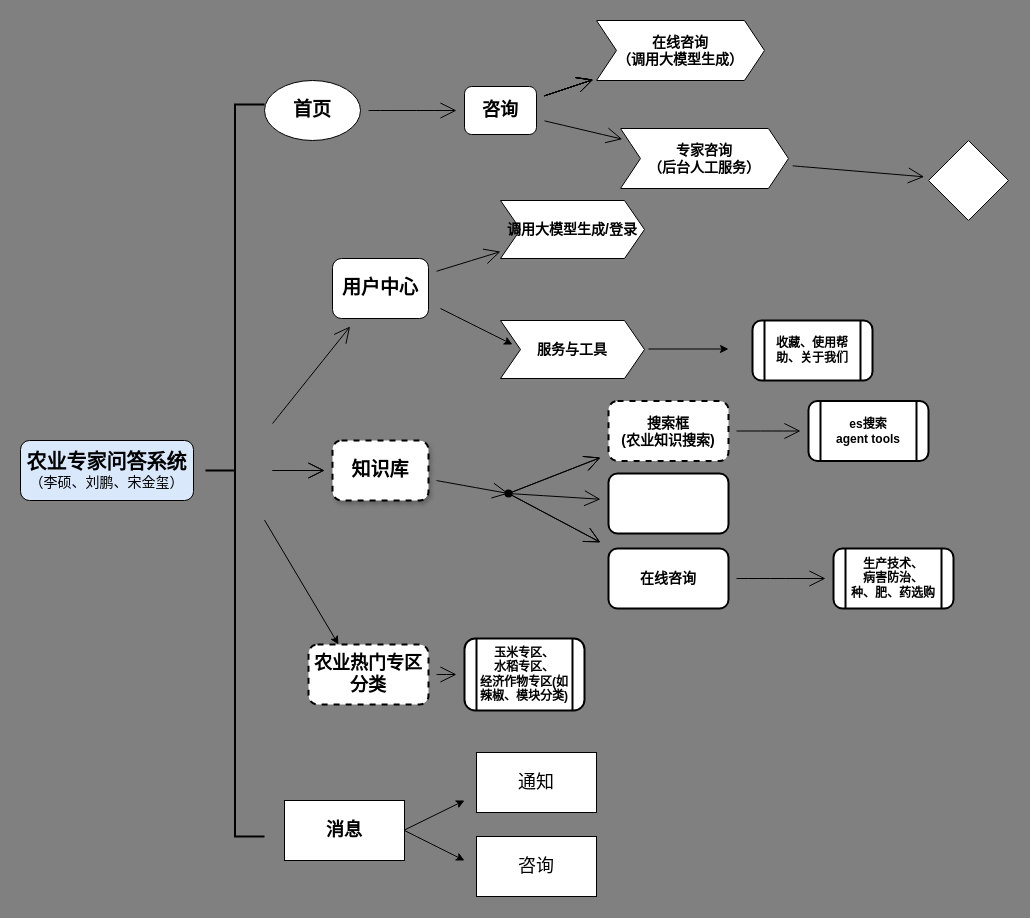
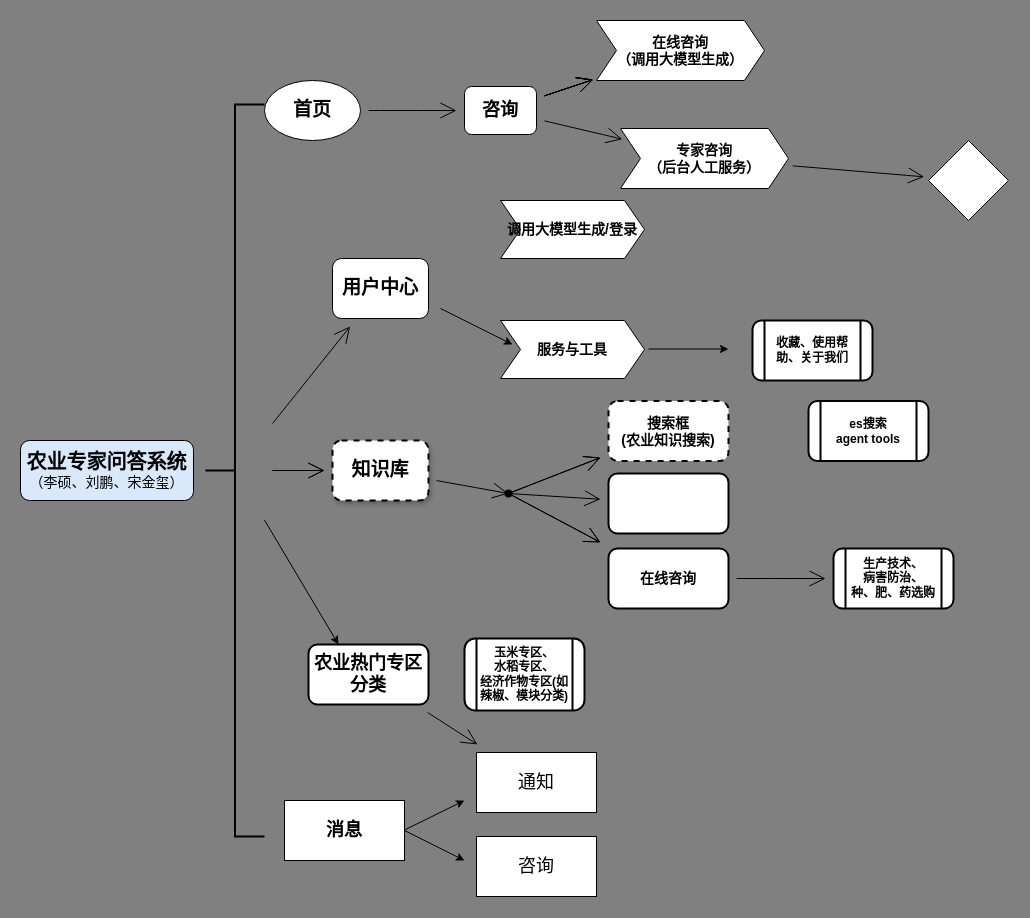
  <mxCell id="0" />
  <mxCell id="1" parent="0" />
  <mxCell id="2" value="&lt;font size=&quot;1&quot;&gt;&lt;span style=&quot;font-size: 14px&quot;&gt;&lt;span style=&quot;font-weight: bold ; font-size: 20px&quot;&gt;农业专家问答系统&lt;/span&gt;&lt;br&gt;（李硕、刘鹏、宋金玺）&lt;br&gt;&lt;/span&gt;&lt;/font&gt;" style="rounded=1;whiteSpace=wrap;html=1;hachureGap=4;pointerEvents=0;labelBackgroundColor=none;spacing=4;spacingBottom=0;fillColor=#dae8fc;" parent="1" vertex="1"><mxGeometry x="20" y="440" width="173" height="60" as="geometry" /></mxCell>
  <mxCell id="3" value="" style="edgeStyle=none;curved=1;rounded=0;orthogonalLoop=1;jettySize=auto;html=1;endArrow=open;startSize=14;endSize=14;sourcePerimeterSpacing=8;targetPerimeterSpacing=8;" parent="1" source="6" target="20" edge="1"><mxGeometry relative="1" as="geometry" /></mxCell>
  <mxCell id="4" value="" style="edgeStyle=none;curved=1;rounded=0;orthogonalLoop=1;jettySize=auto;html=1;endArrow=open;startSize=14;endSize=14;sourcePerimeterSpacing=8;targetPerimeterSpacing=8;" parent="1" source="6" target="23" edge="1"><mxGeometry relative="1" as="geometry" /></mxCell>
  <mxCell id="5" value="" style="edgeStyle=none;curved=1;rounded=0;orthogonalLoop=1;jettySize=auto;html=1;endArrow=open;startSize=14;endSize=14;sourcePerimeterSpacing=8;targetPerimeterSpacing=8;" parent="1" target="23" edge="1"><mxGeometry relative="1" as="geometry"><mxPoint x="272" y="470" as="sourcePoint" /></mxGeometry></mxCell>
  <mxCell id="6" value="" style="strokeWidth=2;html=1;shape=mxgraph.flowchart.annotation_2;align=left;labelPosition=right;pointerEvents=1;hachureGap=4;rounded=1;labelBackgroundColor=none;" parent="1" vertex="1"><mxGeometry x="205" y="104" width="59" height="732" as="geometry" /></mxCell>
  <mxCell id="7" value="" style="edgeStyle=none;curved=1;rounded=0;orthogonalLoop=1;jettySize=auto;html=1;endArrow=open;startSize=14;endSize=14;sourcePerimeterSpacing=8;targetPerimeterSpacing=8;" parent="1" source="8" target="15" edge="1"><mxGeometry relative="1" as="geometry" /></mxCell>
  <mxCell id="8" value="&lt;font style=&quot;font-size: 19px&quot;&gt;&lt;b&gt;首页&lt;/b&gt;&lt;/font&gt;" style="ellipse;whiteSpace=wrap;html=1;hachureGap=4;pointerEvents=0;labelBackgroundColor=none;" parent="1" vertex="1"><mxGeometry x="264" y="80" width="96" height="60" as="geometry" /></mxCell>
  <mxCell id="9" value="" style="edgeStyle=none;curved=1;rounded=0;orthogonalLoop=1;jettySize=auto;html=1;endArrow=open;startSize=14;endSize=14;sourcePerimeterSpacing=8;targetPerimeterSpacing=8;" parent="1" source="15" target="16" edge="1"><mxGeometry relative="1" as="geometry" /></mxCell>
  <mxCell id="10" value="" style="edgeStyle=none;curved=1;rounded=0;orthogonalLoop=1;jettySize=auto;html=1;endArrow=open;startSize=14;endSize=14;sourcePerimeterSpacing=8;targetPerimeterSpacing=8;" parent="1" source="15" target="16" edge="1"><mxGeometry relative="1" as="geometry" /></mxCell>
  <mxCell id="11" value="" style="edgeStyle=none;curved=1;rounded=0;orthogonalLoop=1;jettySize=auto;html=1;endArrow=open;startSize=14;endSize=14;sourcePerimeterSpacing=8;targetPerimeterSpacing=8;" parent="1" source="15" target="16" edge="1"><mxGeometry relative="1" as="geometry" /></mxCell>
  <mxCell id="12" value="" style="edgeStyle=none;curved=1;rounded=0;orthogonalLoop=1;jettySize=auto;html=1;endArrow=open;startSize=14;endSize=14;sourcePerimeterSpacing=8;targetPerimeterSpacing=8;" parent="1" source="15" target="16" edge="1"><mxGeometry relative="1" as="geometry" /></mxCell>
  <mxCell id="13" value="" style="edgeStyle=none;curved=1;rounded=0;orthogonalLoop=1;jettySize=auto;html=1;endArrow=open;startSize=14;endSize=14;sourcePerimeterSpacing=8;targetPerimeterSpacing=8;" parent="1" source="15" target="16" edge="1"><mxGeometry relative="1" as="geometry" /></mxCell>
  <mxCell id="14" value="" style="edgeStyle=none;curved=1;rounded=0;orthogonalLoop=1;jettySize=auto;html=1;endArrow=open;startSize=14;endSize=14;sourcePerimeterSpacing=8;targetPerimeterSpacing=8;" parent="1" source="15" target="18" edge="1"><mxGeometry relative="1" as="geometry" /></mxCell>
  <mxCell id="15" value="&lt;font style=&quot;font-size: 18px&quot;&gt;咨询&lt;/font&gt;" style="whiteSpace=wrap;html=1;rounded=1;hachureGap=4;fontStyle=1" parent="1" vertex="1"><mxGeometry x="464" y="86" width="72" height="48" as="geometry" /></mxCell>
  <mxCell id="16" value="&lt;font style=&quot;font-size: 14px&quot;&gt;在线咨询&lt;br&gt;（调用大模型生成）&lt;br&gt;&lt;/font&gt;" style="shape=step;perimeter=stepPerimeter;whiteSpace=wrap;html=1;fixedSize=1;rounded=1;fontStyle=1;hachureGap=4;arcSize=1;" parent="1" vertex="1"><mxGeometry x="596" y="20" width="168" height="60" as="geometry" /></mxCell>
  <mxCell id="17" value="" style="edgeStyle=none;curved=1;rounded=0;orthogonalLoop=1;jettySize=auto;html=1;endArrow=open;startSize=14;endSize=14;sourcePerimeterSpacing=8;targetPerimeterSpacing=8;" parent="1" source="18" target="40" edge="1"><mxGeometry relative="1" as="geometry" /></mxCell>
  <mxCell id="18" value="&lt;font style=&quot;font-size: 14px&quot;&gt;专家咨询&lt;br&gt;（后台人工服务）&lt;br&gt;&lt;/font&gt;" style="shape=step;perimeter=stepPerimeter;whiteSpace=wrap;html=1;fixedSize=1;rounded=1;fontStyle=1;hachureGap=4;arcSize=1;" parent="1" vertex="1"><mxGeometry x="620" y="128" width="168" height="60" as="geometry" /></mxCell>
- <mxCell id="19" value="" style="edgeStyle=none;curved=1;rounded=0;orthogonalLoop=1;jettySize=auto;html=1;endArrow=open;startSize=14;endSize=14;sourcePerimeterSpacing=8;targetPerimeterSpacing=8;" parent="1" source="20" target="21" edge="1"><mxGeometry relative="1" as="geometry" /></mxCell>
  <mxCell id="20" value="&lt;span style=&quot;font-size: 19px&quot;&gt;&lt;b&gt;用户中心&lt;/b&gt;&lt;/span&gt;" style="rounded=1;whiteSpace=wrap;html=1;hachureGap=4;pointerEvents=0;labelBackgroundColor=none;" parent="1" vertex="1"><mxGeometry x="332" y="258" width="96" height="60" as="geometry" /></mxCell>
  <mxCell id="21" value="&lt;font style=&quot;font-size: 14px&quot;&gt;&lt;b&gt;调用大模型生成/登录&lt;/b&gt;&lt;/font&gt;" style="shape=step;perimeter=stepPerimeter;whiteSpace=wrap;html=1;fixedSize=1;rounded=1;hachureGap=4;arcSize=0;" parent="1" vertex="1"><mxGeometry x="500" y="200" width="144" height="58" as="geometry" /></mxCell>
  <mxCell id="22" value="" style="edgeStyle=none;curved=1;rounded=0;orthogonalLoop=1;jettySize=auto;html=1;endArrow=open;startSize=14;endSize=14;sourcePerimeterSpacing=8;targetPerimeterSpacing=8;" parent="1" source="23" target="29" edge="1"><mxGeometry relative="1" as="geometry" /></mxCell>
  <mxCell id="23" value="&lt;b style=&quot;font-size: 19px&quot;&gt;知识库&lt;/b&gt;" style="whiteSpace=wrap;html=1;rounded=1;align=center;strokeWidth=2;hachureGap=4;shadow=1;dashed=1;" parent="1" vertex="1"><mxGeometry x="332" y="440" width="96" height="60" as="geometry" /></mxCell>
  <mxCell id="24" value="" style="edgeStyle=none;curved=1;rounded=0;orthogonalLoop=1;jettySize=auto;html=1;endArrow=open;startSize=14;endSize=14;sourcePerimeterSpacing=8;targetPerimeterSpacing=8;" parent="1" source="29" target="31" edge="1"><mxGeometry relative="1" as="geometry" /></mxCell>
  <mxCell id="25" value="" style="edgeStyle=none;curved=1;rounded=0;orthogonalLoop=1;jettySize=auto;html=1;endArrow=open;startSize=14;endSize=14;sourcePerimeterSpacing=8;targetPerimeterSpacing=8;" parent="1" source="29" target="31" edge="1"><mxGeometry relative="1" as="geometry" /></mxCell>
  <mxCell id="26" value="" style="edgeStyle=none;curved=1;rounded=0;orthogonalLoop=1;jettySize=auto;html=1;endArrow=open;startSize=14;endSize=14;sourcePerimeterSpacing=8;targetPerimeterSpacing=8;" parent="1" source="29" target="33" edge="1"><mxGeometry relative="1" as="geometry" /></mxCell>
  <mxCell id="27" value="" style="edgeStyle=none;curved=1;rounded=0;orthogonalLoop=1;jettySize=auto;html=1;endArrow=open;startSize=14;endSize=14;sourcePerimeterSpacing=8;targetPerimeterSpacing=8;" parent="1" source="29" target="33" edge="1"><mxGeometry relative="1" as="geometry" /></mxCell>
  <mxCell id="28" value="" style="edgeStyle=none;curved=1;rounded=0;orthogonalLoop=1;jettySize=auto;html=1;endArrow=open;startSize=14;endSize=14;sourcePerimeterSpacing=8;targetPerimeterSpacing=8;" parent="1" source="29" target="41" edge="1"><mxGeometry relative="1" as="geometry" /></mxCell>
  <mxCell id="29" value="" style="shape=waypoint;size=6;pointerEvents=1;points=[];fillColor=#ffffff;resizable=0;rotatable=0;perimeter=centerPerimeter;snapToPoint=1;rounded=1;strokeWidth=2;hachureGap=4;" parent="1" vertex="1"><mxGeometry x="488" y="473" width="40" height="40" as="geometry" /></mxCell>
- <mxCell id="30" value="" style="edgeStyle=none;curved=1;rounded=0;orthogonalLoop=1;jettySize=auto;html=1;endArrow=open;startSize=14;endSize=14;sourcePerimeterSpacing=8;targetPerimeterSpacing=8;" parent="1" source="31" target="35" edge="1"><mxGeometry relative="1" as="geometry" /></mxCell>
  <mxCell id="31" value="&lt;font style=&quot;font-size: 14px&quot;&gt;&lt;b&gt;搜索框&lt;br&gt;(农业知识搜索)&lt;/b&gt;&lt;/font&gt;" style="whiteSpace=wrap;html=1;rounded=1;strokeWidth=2;hachureGap=4;dashed=1;" parent="1" vertex="1"><mxGeometry x="608" y="400.5" width="120" height="60" as="geometry" /></mxCell>
  <mxCell id="32" value="" style="edgeStyle=none;curved=1;rounded=0;orthogonalLoop=1;jettySize=auto;html=1;endArrow=open;startSize=14;endSize=14;sourcePerimeterSpacing=8;targetPerimeterSpacing=8;" parent="1" source="33" target="34" edge="1"><mxGeometry relative="1" as="geometry" /></mxCell>
  <mxCell id="33" value="&lt;b&gt;&lt;font style=&quot;font-size: 14px&quot;&gt;在线咨询&lt;/font&gt;&lt;/b&gt;" style="whiteSpace=wrap;html=1;rounded=1;strokeWidth=2;hachureGap=4;" parent="1" vertex="1"><mxGeometry x="608" y="548" width="120" height="60" as="geometry" /></mxCell>
  <mxCell id="34" value="&lt;b&gt;生产技术、&lt;br&gt;病害防治、&lt;br&gt;种、肥、药选购&lt;/b&gt;" style="shape=process;whiteSpace=wrap;html=1;backgroundOutline=1;rounded=1;strokeWidth=2;hachureGap=4;" parent="1" vertex="1"><mxGeometry x="833" y="548" width="120" height="60" as="geometry" /></mxCell>
  <mxCell id="35" value="&lt;b&gt;es搜索&lt;br&gt;agent tools&lt;/b&gt;" style="shape=process;whiteSpace=wrap;html=1;backgroundOutline=1;rounded=1;strokeWidth=2;hachureGap=4;" parent="1" vertex="1"><mxGeometry x="808" y="400.5" width="120" height="60" as="geometry" /></mxCell>
- <mxCell id="36" value="" style="edgeStyle=none;curved=1;rounded=0;orthogonalLoop=1;jettySize=auto;html=1;endArrow=open;startSize=14;endSize=14;sourcePerimeterSpacing=8;targetPerimeterSpacing=8;" parent="1" source="38" target="39" edge="1"><mxGeometry relative="1" as="geometry" /></mxCell>
+ <mxCell id="36" value="" style="edgeStyle=none;curved=1;rounded=0;orthogonalLoop=1;jettySize=auto;html=1;endArrow=open;startSize=14;endSize=14;sourcePerimeterSpacing=8;targetPerimeterSpacing=8;" parent="1" source="38" target="45" edge="1"><mxGeometry relative="1" as="geometry" /></mxCell>
  <mxCell id="37" value="" style="edgeStyle=none;html=1;entryX=0.25;entryY=0;entryDx=0;entryDy=0;" parent="1" source="6" target="38" edge="1"><mxGeometry relative="1" as="geometry"><mxPoint x="344" y="584" as="sourcePoint" /></mxGeometry></mxCell>
- <mxCell id="38" value="&lt;b&gt;&lt;font style=&quot;font-size: 18px&quot;&gt;农业热门专区分类&lt;/font&gt;&lt;/b&gt;" style="whiteSpace=wrap;html=1;rounded=1;align=center;strokeWidth=2;hachureGap=4;dashed=1;" parent="1" vertex="1"><mxGeometry x="308" y="644" width="120" height="60" as="geometry" /></mxCell>
+ <mxCell id="38" value="&lt;b&gt;&lt;font style=&quot;font-size: 18px&quot;&gt;农业热门专区分类&lt;/font&gt;&lt;/b&gt;" style="whiteSpace=wrap;html=1;rounded=1;align=center;strokeWidth=2;hachureGap=4;" parent="1" vertex="1"><mxGeometry x="308" y="644" width="120" height="60" as="geometry" /></mxCell>
  <mxCell id="39" value="&lt;b&gt;玉米专区、&lt;br&gt;水稻专区、&lt;br&gt;经济作物专区(如辣椒、模块分类)&lt;/b&gt;" style="shape=process;whiteSpace=wrap;html=1;backgroundOutline=1;rounded=1;strokeWidth=2;hachureGap=4;" parent="1" vertex="1"><mxGeometry x="464" y="638" width="120" height="72" as="geometry" /></mxCell>
  <mxCell id="40" value="" style="rhombus;whiteSpace=wrap;html=1;rounded=1;fontStyle=1;arcSize=1;hachureGap=4;" parent="1" vertex="1"><mxGeometry x="928" y="140" width="80" height="80" as="geometry" /></mxCell>
  <mxCell id="41" value="" style="whiteSpace=wrap;html=1;rounded=1;strokeWidth=2;hachureGap=4;" parent="1" vertex="1"><mxGeometry x="608" y="473" width="120" height="60" as="geometry" /></mxCell>
  <mxCell id="42" style="edgeStyle=none;html=1;exitX=1;exitY=0.5;exitDx=0;exitDy=0;fontSize=18;" edge="1" parent="1" source="43"><mxGeometry relative="1" as="geometry"><mxPoint x="464" y="860" as="targetPoint" /></mxGeometry></mxCell>
  <mxCell id="43" value="&lt;b&gt;&lt;font style=&quot;font-size: 18px;&quot;&gt;消息&lt;/font&gt;&lt;/b&gt;" style="whiteSpace=wrap;html=1;" vertex="1" parent="1"><mxGeometry x="284" y="800" width="120" height="60" as="geometry" /></mxCell>
  <mxCell id="44" value="" style="edgeStyle=none;orthogonalLoop=1;jettySize=auto;html=1;fontSize=18;" edge="1" parent="1"><mxGeometry width="100" relative="1" as="geometry"><mxPoint x="404" y="829.5" as="sourcePoint" /><mxPoint x="464" y="800" as="targetPoint" /><Array as="points" /></mxGeometry></mxCell>
  <mxCell id="45" value="通知" style="whiteSpace=wrap;html=1;fontSize=18;" vertex="1" parent="1"><mxGeometry x="476" y="752" width="120" height="60" as="geometry" /></mxCell>
  <mxCell id="46" value="咨询" style="whiteSpace=wrap;html=1;fontSize=18;" vertex="1" parent="1"><mxGeometry x="476" y="836" width="120" height="60" as="geometry" /></mxCell>
  <mxCell id="47" value="" style="edgeStyle=none;orthogonalLoop=1;jettySize=auto;html=1;fontSize=18;" edge="1" parent="1"><mxGeometry width="80" relative="1" as="geometry"><mxPoint x="440" y="308" as="sourcePoint" /><mxPoint x="512" y="344" as="targetPoint" /><Array as="points" /></mxGeometry></mxCell>
  <mxCell id="48" value="&lt;span style=&quot;font-size: 14px;&quot;&gt;&lt;b&gt;服务与工具&lt;/b&gt;&lt;/span&gt;" style="shape=step;perimeter=stepPerimeter;whiteSpace=wrap;html=1;fixedSize=1;rounded=1;hachureGap=4;arcSize=0;" vertex="1" parent="1"><mxGeometry x="500" y="320" width="144" height="58" as="geometry" /></mxCell>
  <mxCell id="49" value="" style="edgeStyle=none;orthogonalLoop=1;jettySize=auto;html=1;fontSize=18;" edge="1" parent="1"><mxGeometry width="80" relative="1" as="geometry"><mxPoint x="648" y="348.5" as="sourcePoint" /><mxPoint x="728" y="348.5" as="targetPoint" /><Array as="points" /></mxGeometry></mxCell>
  <mxCell id="50" value="&lt;b&gt;收藏、使用帮助、关于我们&lt;/b&gt;" style="shape=process;whiteSpace=wrap;html=1;backgroundOutline=1;rounded=1;strokeWidth=2;hachureGap=4;" vertex="1" parent="1"><mxGeometry x="752" y="320" width="120" height="60" as="geometry" /></mxCell>
